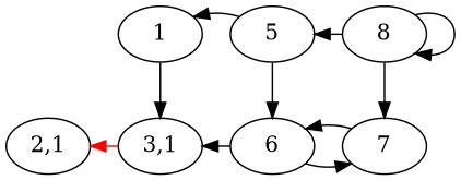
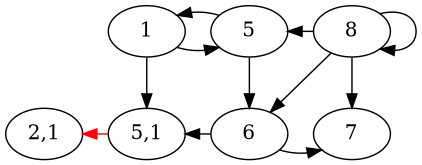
  digraph {
    n1 [label="2,1"]
-   n2 [label="3,1"]
+   n2 [label="5,1"]
    6
    7
    n5 [label=1]
    5
    8
    subgraph sub_1 {
      rank=same
      n1
      n2
      6
      7
    }
    subgraph sub_2 {
      rank=same
      n5
      5
      8
    }
    n1 -> n2 [color=red dir=back]
    n2 -> 6 [dir=back]
    6 -> 7
-   7 -> 6
+   8 -> 6
    n5 -> n2
+   n5 -> 5
    5 -> 6
    5 -> n5
    5 -> 8 [dir=back]
    8 -> 7
    8 -> 8
  }
